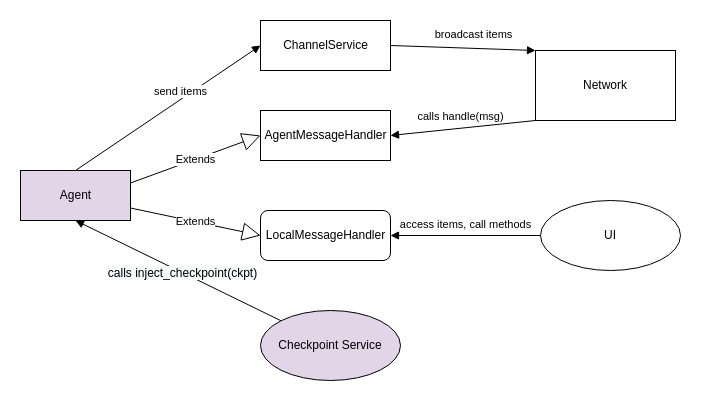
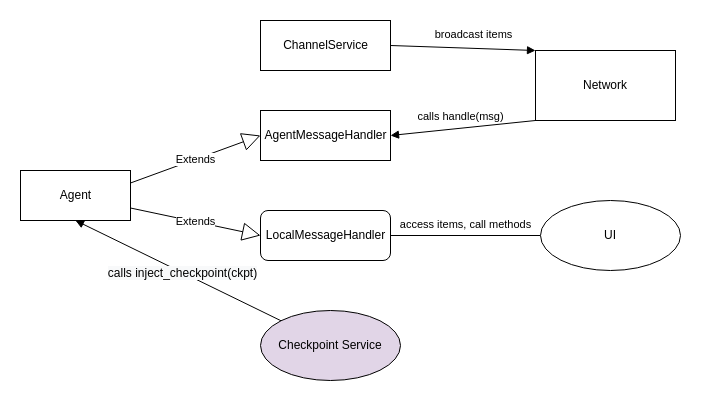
  <mxCell id="0" />
  <mxCell id="1" parent="0" />
- <mxCell id="2" value="Agent" style="html=1;fillColor=#e1d5e7;" vertex="1" parent="1"><mxGeometry x="20" y="170" width="110" height="50" as="geometry" /></mxCell>
+ <mxCell id="2" value="Agent" style="html=1;" vertex="1" parent="1"><mxGeometry x="20" y="170" width="110" height="50" as="geometry" /></mxCell>
  <mxCell id="3" value="AgentMessageHandler" style="html=1;" vertex="1" parent="1"><mxGeometry x="260" y="110" width="130" height="50" as="geometry" /></mxCell>
  <mxCell id="4" value="Extends" style="endArrow=block;endSize=16;endFill=0;html=1;exitX=1;exitY=0.25;exitDx=0;exitDy=0;entryX=0;entryY=0.5;entryDx=0;entryDy=0;" edge="1" parent="1" source="2" target="3"><mxGeometry width="160" relative="1" as="geometry"><mxPoint x="130" y="194.71" as="sourcePoint" /><mxPoint x="257" y="134" as="targetPoint" /></mxGeometry></mxCell>
  <mxCell id="5" value="LocalMessageHandler" style="html=1;rounded=1;" vertex="1" parent="1"><mxGeometry x="260" y="210" width="130" height="50" as="geometry" /></mxCell>
  <mxCell id="6" value="Extends" style="endArrow=block;endSize=16;endFill=0;html=1;exitX=1;exitY=0.75;exitDx=0;exitDy=0;entryX=0;entryY=0.5;entryDx=0;entryDy=0;" edge="1" parent="1" source="2" target="5"><mxGeometry width="160" relative="1" as="geometry"><mxPoint x="140" y="204.71" as="sourcePoint" /><mxPoint x="267" y="144" as="targetPoint" /></mxGeometry></mxCell>
  <mxCell id="7" value="calls handle(msg)" style="html=1;verticalAlign=bottom;endArrow=block;entryX=1;entryY=0.5;entryDx=0;entryDy=0;exitX=0;exitY=1;exitDx=0;exitDy=0;" edge="1" parent="1" source="13" target="3"><mxGeometry x="0.028" y="-3" width="80" relative="1" as="geometry"><mxPoint x="550" y="134.5" as="sourcePoint" /><mxPoint x="394" y="135.5" as="targetPoint" /><mxPoint as="offset" /></mxGeometry></mxCell>
- <mxCell id="8" value="access items, call methods" style="html=1;verticalAlign=bottom;endArrow=block;exitX=0;exitY=0.5;exitDx=0;exitDy=0;entryX=1;entryY=0.5;entryDx=0;entryDy=0;" edge="1" parent="1" source="14" target="5"><mxGeometry y="-2" width="80" relative="1" as="geometry"><mxPoint x="547.91" y="236.6" as="sourcePoint" /><mxPoint x="500" y="250" as="targetPoint" /><mxPoint as="offset" /></mxGeometry></mxCell>
- <mxCell id="9" value="send items" style="html=1;verticalAlign=bottom;endArrow=block;entryX=0;entryY=0.5;entryDx=0;entryDy=0;exitX=0.5;exitY=0;exitDx=0;exitDy=0;" edge="1" parent="1" source="2" target="10"><mxGeometry x="0.13" y="-1" width="80" relative="1" as="geometry"><mxPoint x="130" y="195" as="sourcePoint" /><mxPoint x="230" y="80" as="targetPoint" /><mxPoint as="offset" /></mxGeometry></mxCell>
+ <mxCell id="8" value="access items, call methods" style="html=1;verticalAlign=bottom;endArrow=none;exitX=0;exitY=0.5;exitDx=0;exitDy=0;entryX=1;entryY=0.5;entryDx=0;entryDy=0;" edge="1" parent="1" source="14" target="5"><mxGeometry y="-2" width="80" relative="1" as="geometry"><mxPoint x="547.91" y="236.6" as="sourcePoint" /><mxPoint x="500" y="250" as="targetPoint" /><mxPoint as="offset" /></mxGeometry></mxCell>
  <mxCell id="10" value="ChannelService" style="html=1;" vertex="1" parent="1"><mxGeometry x="260" y="20" width="130" height="50" as="geometry" /></mxCell>
  <mxCell id="11" value="&lt;span style=&quot;font-size: 12px ; background-color: rgb(248 , 249 , 250)&quot;&gt;calls inject_checkpoint(ckpt)&lt;/span&gt;" style="html=1;verticalAlign=bottom;endArrow=block;entryX=0.5;entryY=1;entryDx=0;entryDy=0;exitX=0;exitY=0;exitDx=0;exitDy=0;" edge="1" parent="1" source="15" target="2"><mxGeometry x="-0.08" y="9" width="80" relative="1" as="geometry"><mxPoint x="260" y="335" as="sourcePoint" /><mxPoint x="199.35" y="136.15" as="targetPoint" /><mxPoint as="offset" /></mxGeometry></mxCell>
  <mxCell id="12" value="broadcast items" style="html=1;verticalAlign=bottom;endArrow=block;exitX=1;exitY=0.5;exitDx=0;exitDy=0;entryX=0;entryY=0;entryDx=0;entryDy=0;" edge="1" parent="1" source="10" target="13"><mxGeometry x="0.146" y="5" width="80" relative="1" as="geometry"><mxPoint x="430" y="44.71" as="sourcePoint" /><mxPoint x="547.03" y="44.78" as="targetPoint" /><mxPoint as="offset" /></mxGeometry></mxCell>
  <mxCell id="13" value="Network" style="whiteSpace=wrap;html=1;rounded=0;" vertex="1" parent="1"><mxGeometry x="535" y="50" width="140" height="70" as="geometry" /></mxCell>
  <mxCell id="14" value="UI" style="ellipse;whiteSpace=wrap;html=1;" vertex="1" parent="1"><mxGeometry x="540" y="200" width="140" height="70" as="geometry" /></mxCell>
  <mxCell id="15" value="Checkpoint Service" style="ellipse;whiteSpace=wrap;html=1;fillColor=#e1d5e7;" vertex="1" parent="1"><mxGeometry x="260" y="310" width="140" height="70" as="geometry" /></mxCell>
